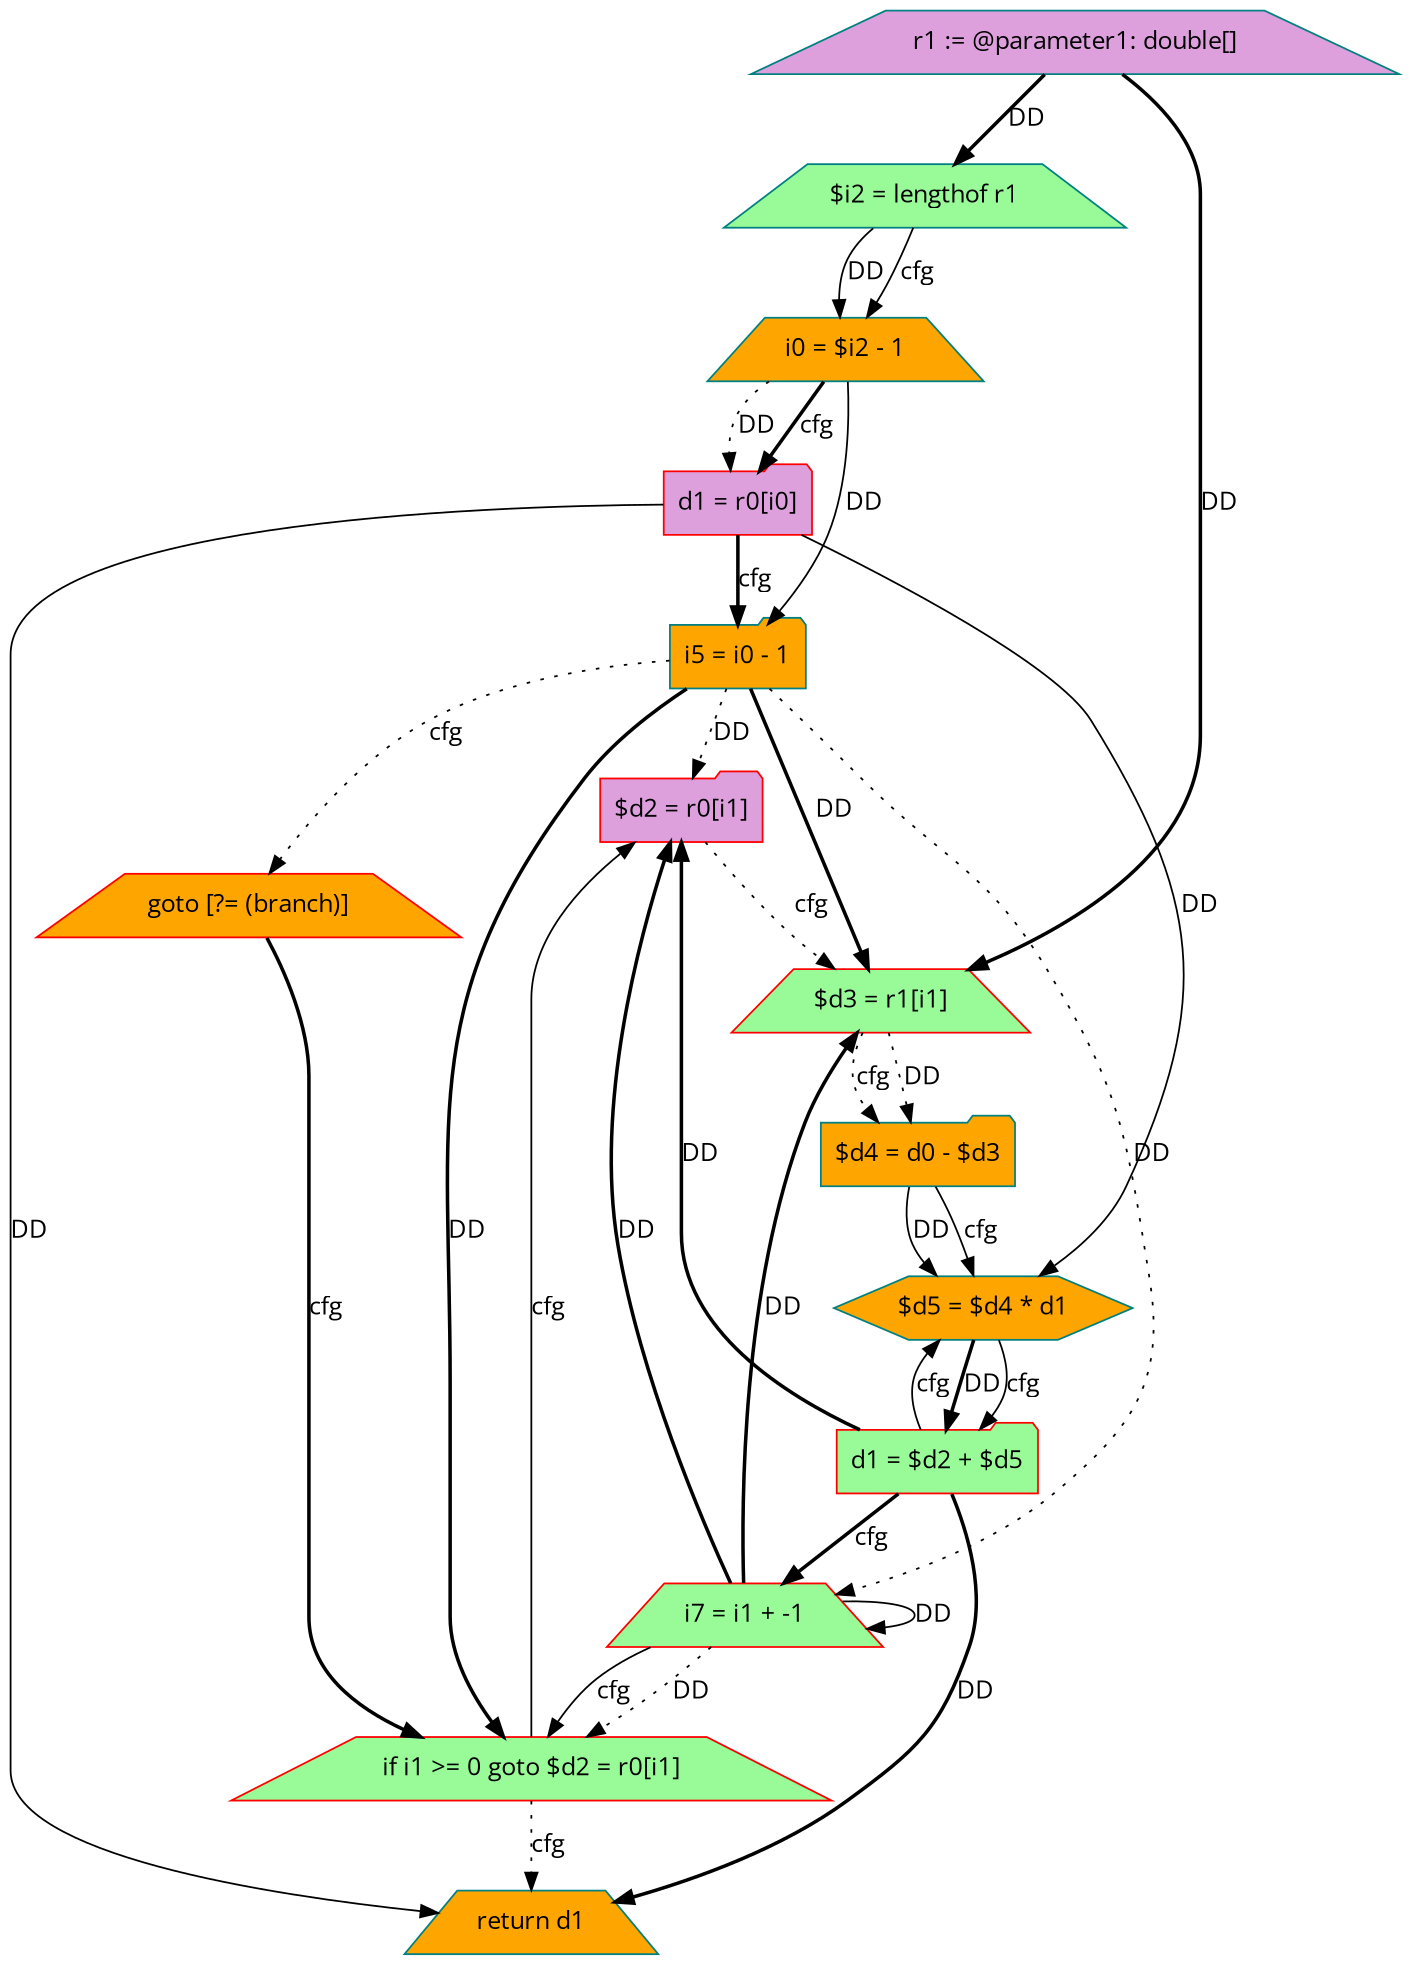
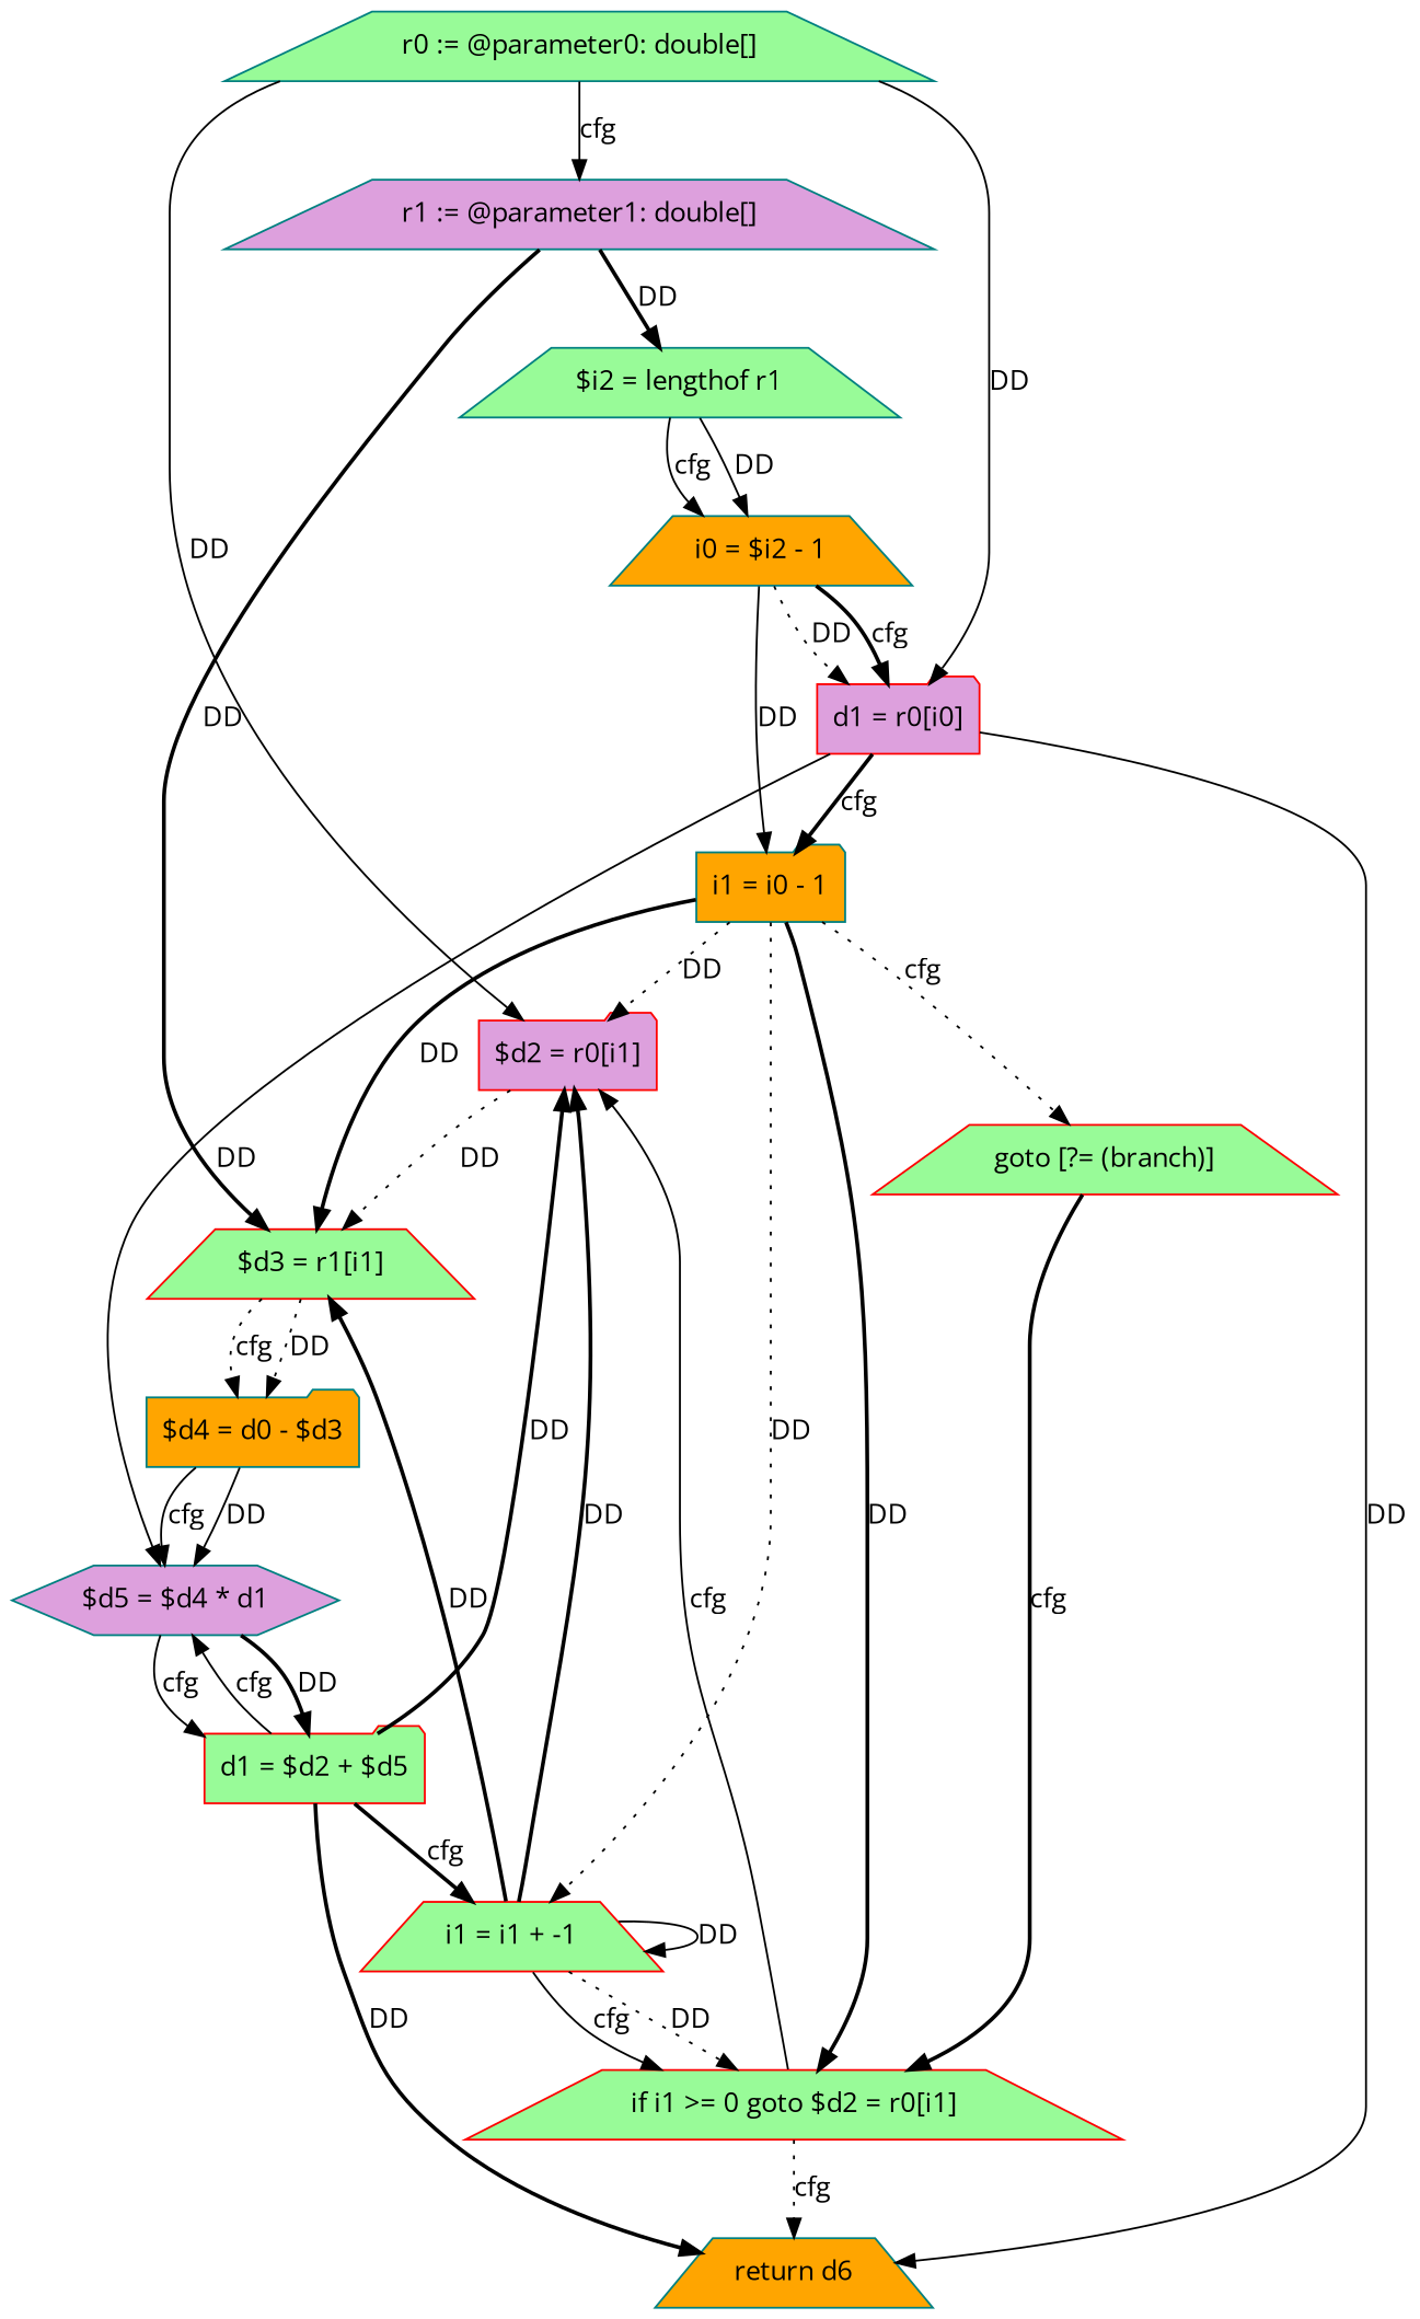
  digraph {
    fontname="Open Sans"
    node [color=teal fillcolor=palegreen fontname="Open Sans" shape=trapezium style=filled]
    edge [fontname="Open Sans" style=solid]
+   n1 [label="r0 := @parameter0: double[]"]
    n2 [fillcolor=plum label="r1 := @parameter1: double[]"]
    n3 [color=red fillcolor=plum label="d1 = r0[i0]" shape=folder]
    n4 [color=red fillcolor=plum label="$d2 = r0[i1]" shape=folder]
    n5 [label="$i2 = lengthof r1"]
    n6 [color=red label="$d3 = r1[i1]"]
-   n7 [fillcolor=orange label="i5 = i0 - 1" shape=folder]
-   n8 [fillcolor=orange label="$d5 = $d4 * d1" shape=hexagon]
-   n9 [fillcolor=orange label="return d1"]
+   n7 [fillcolor=orange label="i1 = i0 - 1" shape=folder]
+   n8 [fillcolor=plum label="$d5 = $d4 * d1" shape=hexagon]
+   n9 [fillcolor=orange label="return d6"]
    n10 [fillcolor=orange label="i0 = $i2 - 1"]
    n11 [fillcolor=orange label="$d4 = d0 - $d3" shape=folder]
-   n12 [color=red fillcolor=orange label="goto [?= (branch)]"]
-   n13 [color=red label="i7 = i1 + -1"]
+   n12 [color=red label="goto [?= (branch)]"]
+   n13 [color=red label="i1 = i1 + -1"]
    n14 [color=red label="if i1 >= 0 goto $d2 = r0[i1]"]
    n15 [color=red label="d1 = $d2 + $d5" shape=folder]
+   n1 -> n2 [label=cfg]
+   n1 -> n3 [label=DD]
+   n1 -> n4 [label=DD]
    n2 -> n5 [label=DD style=bold]
    n2 -> n6 [label=DD style=bold]
    n3 -> n7 [label=cfg style=bold]
    n3 -> n8 [label=DD]
    n3 -> n9 [label=DD]
-   n4 -> n6 [label=cfg style=dotted]
+   n4 -> n6 [label=DD style=dotted]
    n5 -> n10 [label=DD]
    n5 -> n10 [label=cfg]
    n6 -> n11 [label=DD style=dotted]
    n6 -> n11 [label=cfg style=dotted]
    n7 -> n4 [label=DD style=dotted]
    n7 -> n6 [label=DD style=bold]
    n7 -> n12 [label=cfg style=dotted]
    n7 -> n13 [label=DD style=dotted]
    n7 -> n14 [label=DD style=bold]
    n8 -> n15 [label=DD style=bold]
    n8 -> n15 [label=cfg]
    n10 -> n3 [label=DD style=dotted]
    n10 -> n3 [label=cfg style=bold]
    n10 -> n7 [label=DD]
    n11 -> n8 [label=DD]
    n11 -> n8 [label=cfg]
    n12 -> n14 [label=cfg style=bold]
    n13 -> n4 [label=DD style=bold]
    n13 -> n6 [label=DD style=bold]
    n13 -> n13 [label=DD]
    n13 -> n14 [label=DD style=dotted]
    n13 -> n14 [label=cfg]
    n14 -> n4 [label=cfg]
    n14 -> n9 [label=cfg style=dotted]
    n15 -> n4 [label=DD style=bold]
    n15 -> n8 [label=cfg]
    n15 -> n9 [label=DD style=bold]
    n15 -> n13 [label=cfg style=bold]
  }
